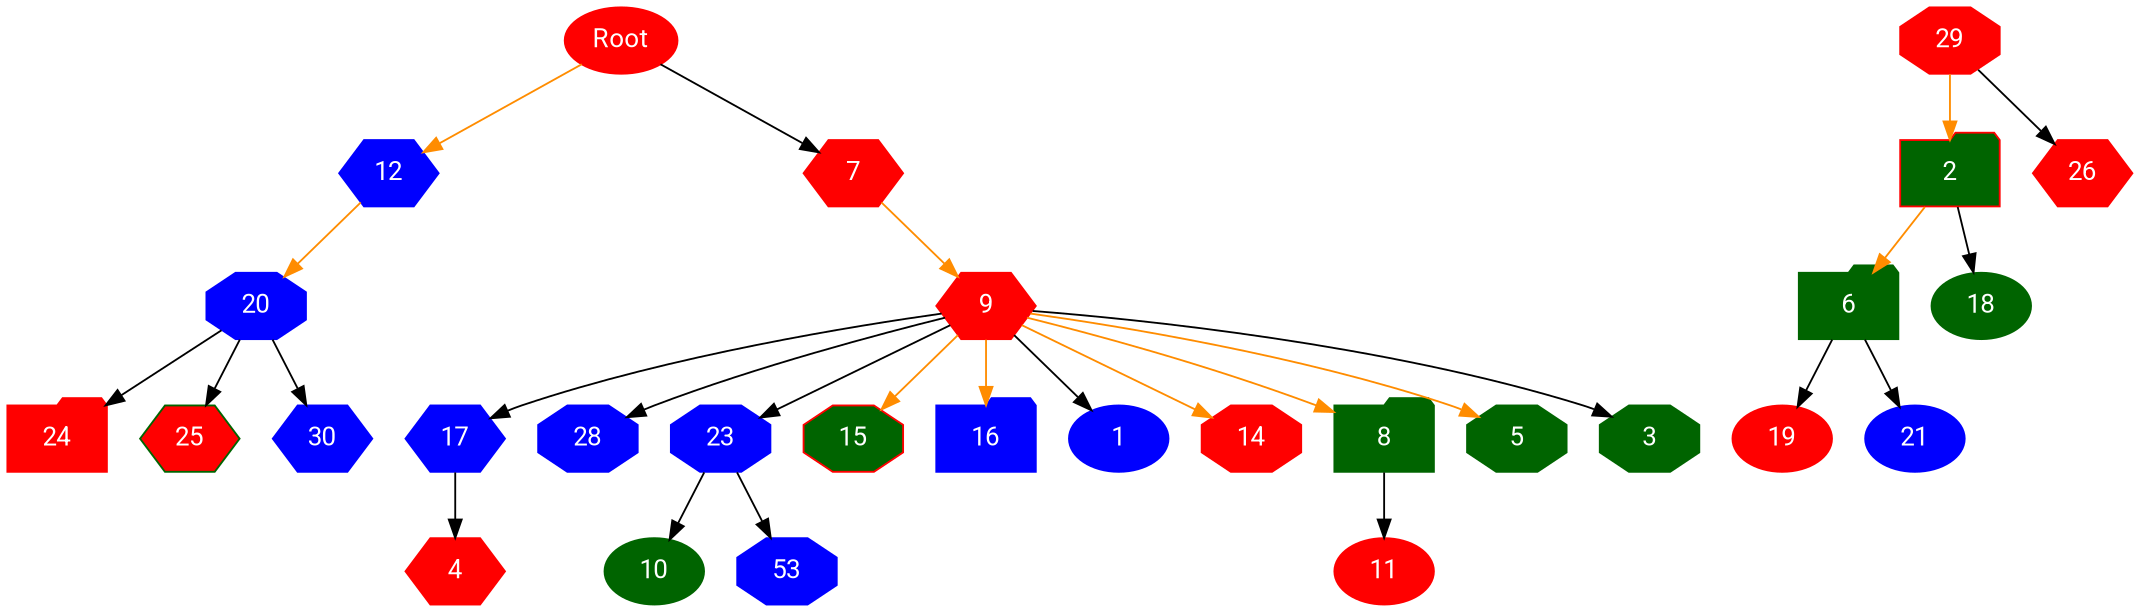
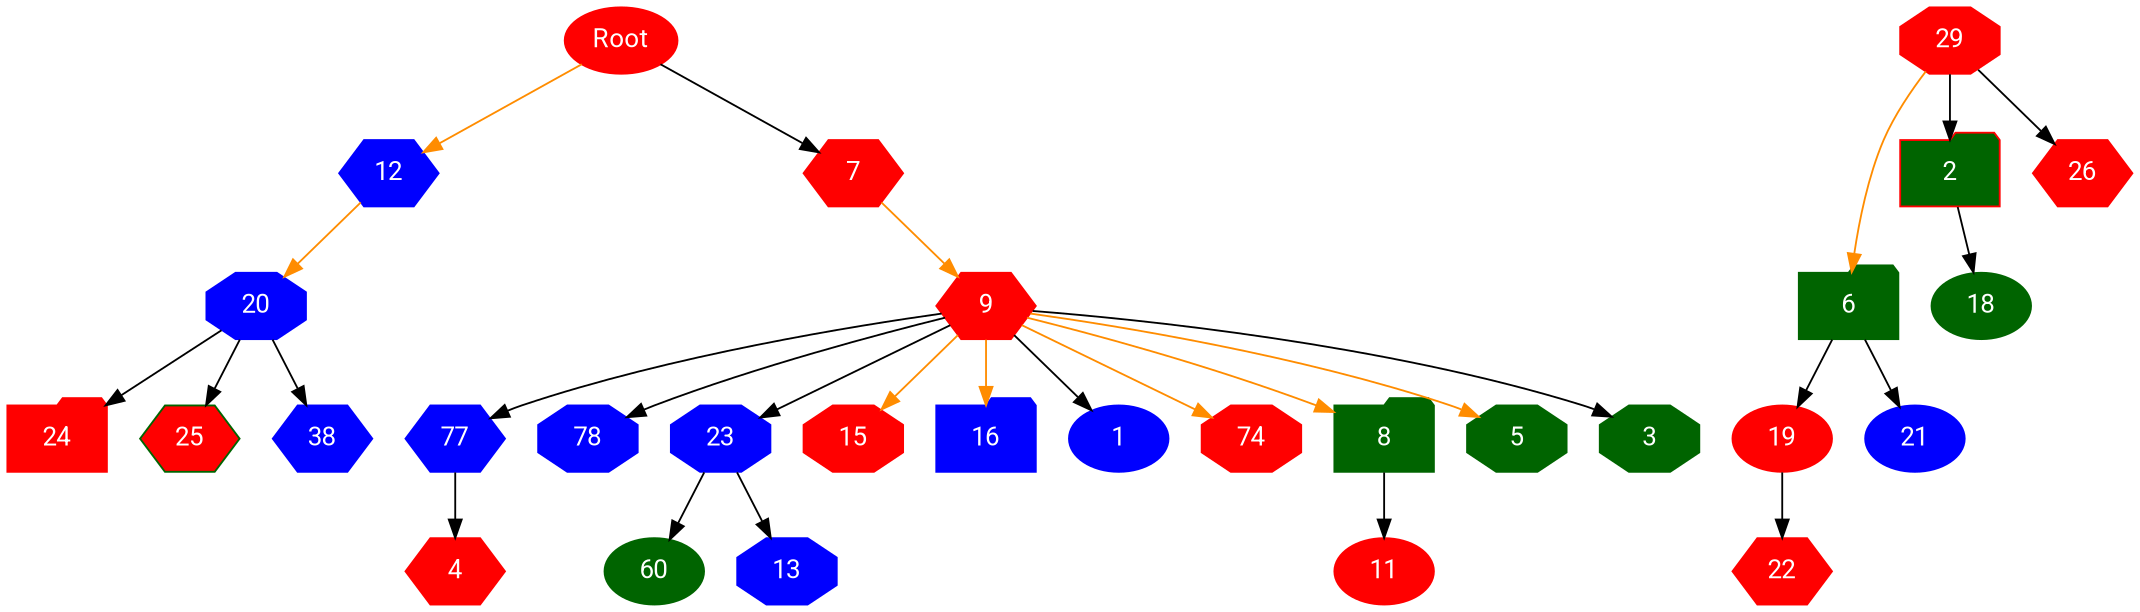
  digraph {
    fontname=Roboto
    node [color=red fontcolor=white fontname=Roboto shape=hexagon style=filled]
    edge [color=black fontname=Roboto]
    Root [shape=ellipse]
    12 [color=blue]
    7
    20 [color=blue shape=octagon]
    9
    24 [shape=folder]
    25 [color=darkgreen fillcolor=red]
-   30 [color=blue]
-   17 [color=blue]
-   28 [color=blue shape=octagon]
+   30 [color=blue label=38]
+   17 [color=blue label=77]
+   28 [color=blue shape=octagon label=78]
    23 [color=blue shape=octagon]
-   15 [shape=octagon fillcolor=darkgreen]
+   15 [shape=octagon]
    16 [color=blue shape=folder]
    1 [color=blue shape=ellipse]
-   14 [shape=octagon]
+   14 [shape=octagon label=74]
    8 [color=darkgreen shape=folder]
    5 [color=darkgreen shape=octagon]
    3 [color=darkgreen shape=octagon]
    4
-   10 [color=darkgreen shape=ellipse]
-   13 [color=blue shape=octagon label=53]
+   10 [color=darkgreen shape=ellipse label=60]
+   13 [color=blue shape=octagon]
    2 [fillcolor=darkgreen shape=folder]
    29 [shape=octagon]
    6 [color=darkgreen shape=folder]
    26
    11 [shape=ellipse]
    18 [color=darkgreen shape=ellipse]
    19 [shape=ellipse]
    21 [color=blue shape=ellipse]
+   22
    Root -> 12 [color=darkorange]
    Root -> 7
    12 -> 20 [color=darkorange]
    7 -> 9 [color=darkorange]
    20 -> 24
    20 -> 25
    20 -> 30
    9 -> 17
    9 -> 28
    9 -> 23
    9 -> 15 [color=darkorange]
    9 -> 16 [color=darkorange]
    9 -> 1
    9 -> 14 [color=darkorange]
    9 -> 8 [color=darkorange]
    9 -> 5 [color=darkorange]
    9 -> 3
    17 -> 4
    23 -> 10
    23 -> 13
    8 -> 11
    2 -> 18
-   29 -> 2 [color=darkorange]
-   2 -> 6 [color=darkorange]
+   29 -> 2
+   29 -> 6 [color=darkorange]
    29 -> 26
    6 -> 19
    6 -> 21
+   19 -> 22
  }
